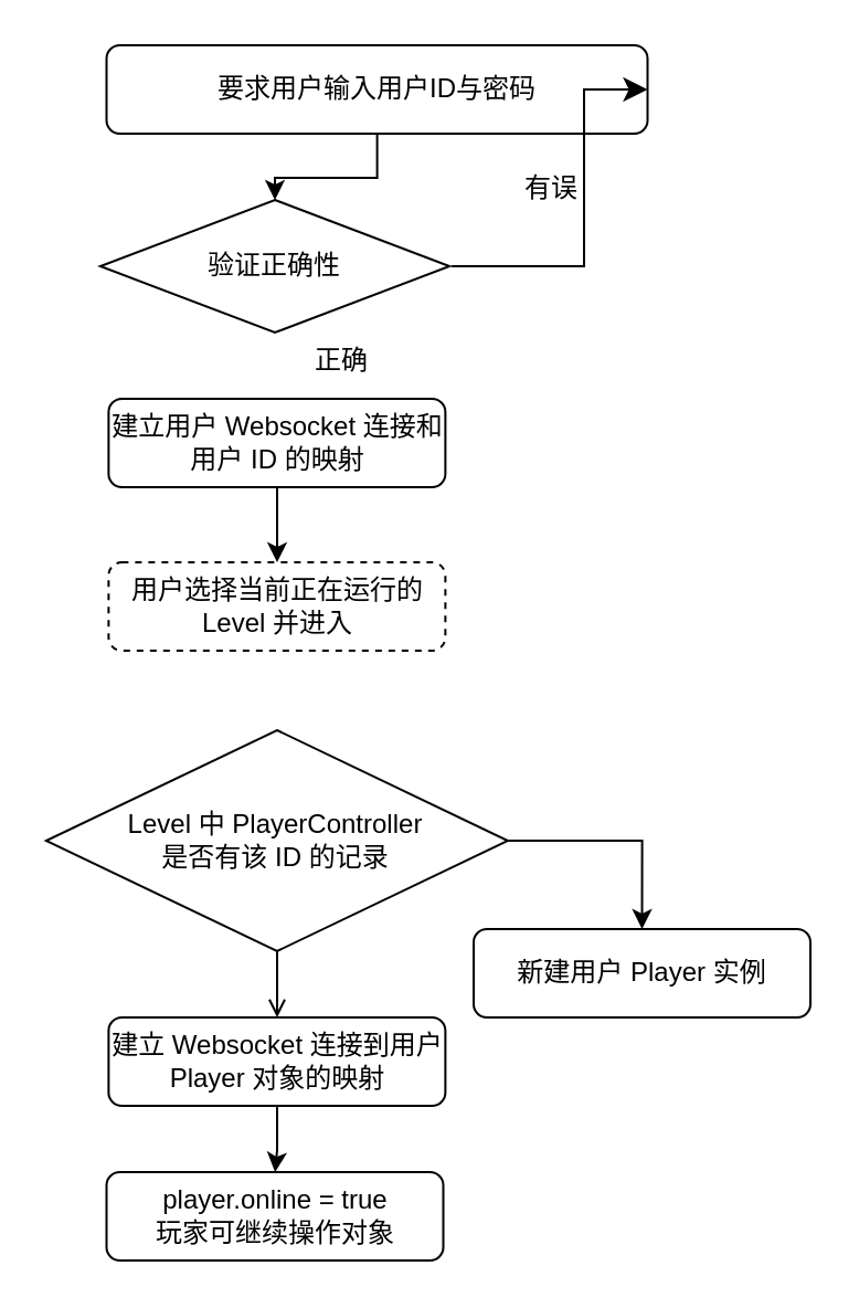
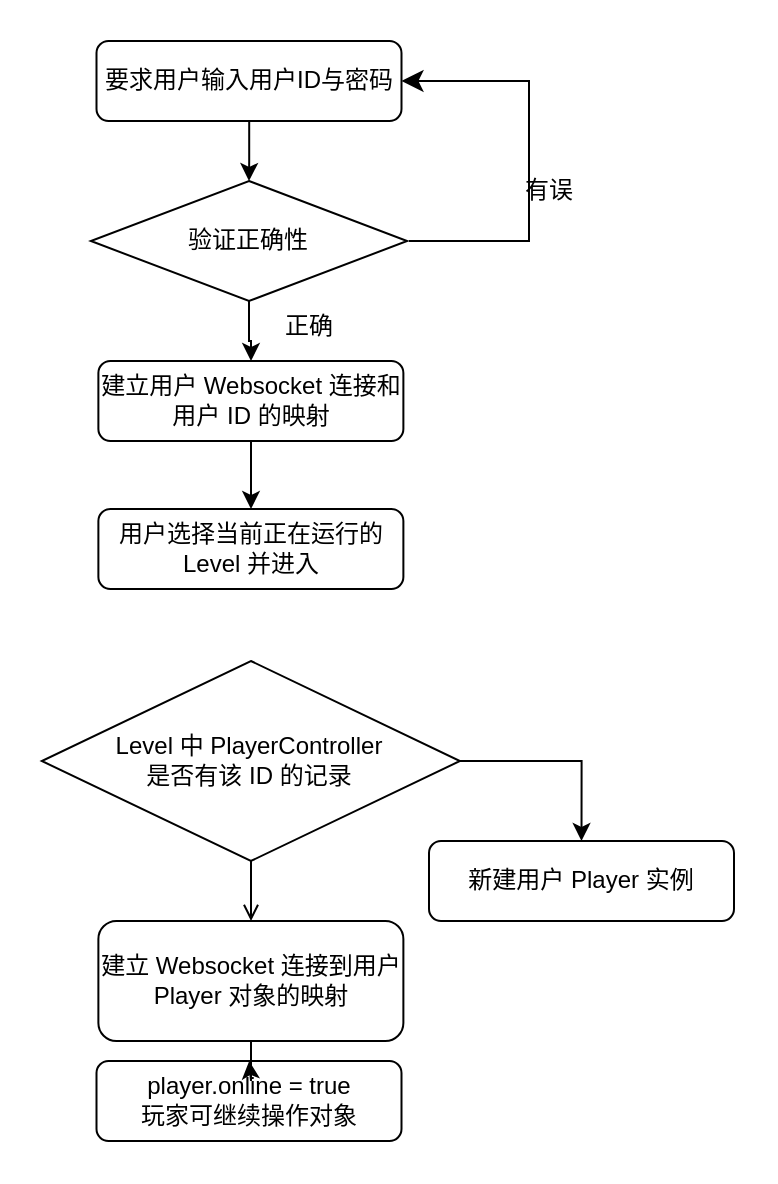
  <mxCell id="0" />
  <mxCell id="1" parent="0" />
  <mxCell id="2" value="" style="edgeStyle=orthogonalEdgeStyle;rounded=0;orthogonalLoop=1;jettySize=auto;html=1;" edge="1" parent="1" source="3" target="7"><mxGeometry relative="1" as="geometry" /></mxCell>
- <mxCell id="3" value="要求用户输入用户ID与密码" style="rounded=1;whiteSpace=wrap;html=1;fillColor=none;" vertex="1" parent="1"><mxGeometry x="47.75" y="20" width="245" height="40" as="geometry" /></mxCell>
+ <mxCell id="3" value="要求用户输入用户ID与密码" style="rounded=1;whiteSpace=wrap;html=1;fillColor=none;" vertex="1" parent="1"><mxGeometry x="47.75" y="20" width="152.5" height="40" as="geometry" /></mxCell>
  <mxCell id="4" value="" style="edgeStyle=orthogonalEdgeStyle;rounded=0;orthogonalLoop=1;jettySize=auto;html=1;" edge="1" parent="1" source="5" target="11"><mxGeometry relative="1" as="geometry" /></mxCell>
  <mxCell id="5" value="建立用户 Websocket 连接和用户 ID 的映射" style="rounded=1;whiteSpace=wrap;html=1;fillColor=none;" vertex="1" parent="1"><mxGeometry x="48.69" y="180" width="152.5" height="40" as="geometry" /></mxCell>
+ <mxCell id="6" value="" style="edgeStyle=orthogonalEdgeStyle;rounded=0;orthogonalLoop=1;jettySize=auto;html=1;" edge="1" parent="1" source="7" target="5"><mxGeometry relative="1" as="geometry" /></mxCell>
  <mxCell id="7" value="验证正确性" style="rhombus;whiteSpace=wrap;html=1;fillColor=none;" vertex="1" parent="1"><mxGeometry x="44.94" y="90" width="158.12" height="60" as="geometry" /></mxCell>
  <mxCell id="8" value="" style="edgeStyle=elbowEdgeStyle;elbow=horizontal;endArrow=classic;html=1;curved=0;rounded=0;endSize=8;startSize=8;entryX=1;entryY=0.5;entryDx=0;entryDy=0;" edge="1" parent="1" target="3"><mxGeometry width="50" height="50" relative="1" as="geometry"><mxPoint x="204" y="120" as="sourcePoint" /><mxPoint x="254" y="70" as="targetPoint" /><Array as="points"><mxPoint x="264" y="70" /></Array></mxGeometry></mxCell>
- <mxCell id="9" value="有误" style="text;html=1;align=center;verticalAlign=middle;resizable=0;points=[];autosize=1;strokeColor=none;fillColor=none;" vertex="1" parent="1"><mxGeometry x="224" y="70" width="50" height="30" as="geometry" /></mxCell>
+ <mxCell id="9" value="有误" style="text;html=1;align=center;verticalAlign=middle;resizable=0;points=[];autosize=1;strokeColor=none;fillColor=none;" vertex="1" parent="1"><mxGeometry x="249" y="80" width="50" height="30" as="geometry" /></mxCell>
  <mxCell id="10" value="正确" style="text;html=1;align=center;verticalAlign=middle;resizable=0;points=[];autosize=1;strokeColor=none;fillColor=none;" vertex="1" parent="1"><mxGeometry x="129" y="148" width="50" height="30" as="geometry" /></mxCell>
- <mxCell id="11" value="用户选择当前正在运行的 Level 并进入" style="rounded=1;whiteSpace=wrap;html=1;fillColor=none;dashed=1;" vertex="1" parent="1"><mxGeometry x="48.69" y="254" width="152.5" height="40" as="geometry" /></mxCell>
+ <mxCell id="11" value="用户选择当前正在运行的 Level 并进入" style="rounded=1;whiteSpace=wrap;html=1;fillColor=none;" vertex="1" parent="1"><mxGeometry x="48.69" y="254" width="152.5" height="40" as="geometry" /></mxCell>
  <mxCell id="12" style="edgeStyle=orthogonalEdgeStyle;rounded=0;orthogonalLoop=1;jettySize=auto;html=1;exitX=1;exitY=0.5;exitDx=0;exitDy=0;entryX=0.5;entryY=0;entryDx=0;entryDy=0;" edge="1" parent="1" source="14" target="15"><mxGeometry relative="1" as="geometry" /></mxCell>
  <mxCell id="13" value="" style="edgeStyle=orthogonalEdgeStyle;rounded=0;orthogonalLoop=1;jettySize=auto;html=1;endArrow=open;" edge="1" parent="1" source="14" target="17"><mxGeometry relative="1" as="geometry" /></mxCell>
  <mxCell id="14" value="Level 中 PlayerController&lt;div&gt;是否有该 ID 的记录&lt;/div&gt;" style="rhombus;whiteSpace=wrap;html=1;fillColor=none;" vertex="1" parent="1"><mxGeometry x="20.41" y="330" width="209.06" height="100" as="geometry" /></mxCell>
  <mxCell id="15" value="新建用户 Player 实例" style="rounded=1;whiteSpace=wrap;html=1;fillColor=none;" vertex="1" parent="1"><mxGeometry x="214" y="420" width="152.5" height="40" as="geometry" /></mxCell>
  <mxCell id="16" value="" style="edgeStyle=orthogonalEdgeStyle;rounded=0;orthogonalLoop=1;jettySize=auto;html=1;" edge="1" parent="1" source="17" target="18"><mxGeometry relative="1" as="geometry" /></mxCell>
- <mxCell id="17" value="建立 Websocket 连接到用户&lt;div&gt;Player 对象的映射&lt;/div&gt;" style="rounded=1;whiteSpace=wrap;html=1;fillColor=none;" vertex="1" parent="1"><mxGeometry x="48.69" y="460" width="152.5" height="40" as="geometry" /></mxCell>
+ <mxCell id="17" value="建立 Websocket 连接到用户&lt;div&gt;Player 对象的映射&lt;/div&gt;" style="rounded=1;whiteSpace=wrap;html=1;fillColor=none;" vertex="1" parent="1"><mxGeometry x="48.69" y="460" width="152.5" height="60" as="geometry" /></mxCell>
  <mxCell id="18" value="player.online = true&lt;div&gt;玩家可继续操作对象&lt;/div&gt;" style="rounded=1;whiteSpace=wrap;html=1;fillColor=none;" vertex="1" parent="1"><mxGeometry x="47.75" y="530" width="152.5" height="40" as="geometry" /></mxCell>
